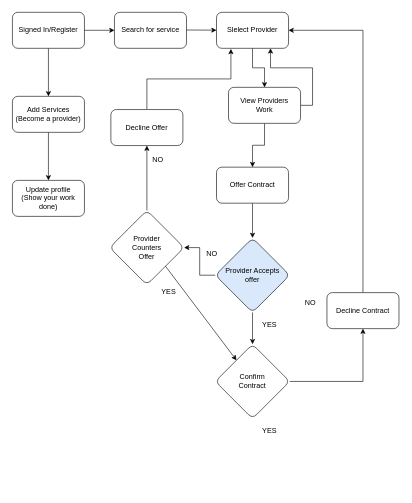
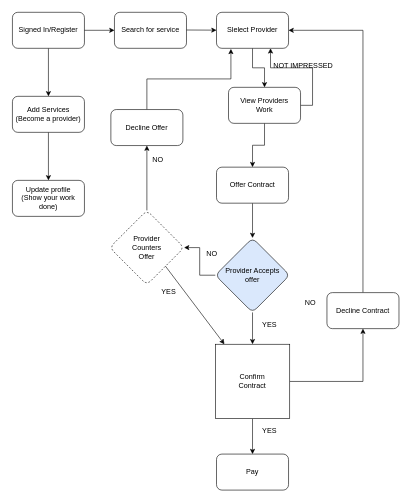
  <mxCell id="0" />
  <mxCell id="1" parent="0" />
  <mxCell id="2" value="" style="edgeStyle=orthogonalEdgeStyle;rounded=0;orthogonalLoop=1;jettySize=auto;html=1;" edge="1" parent="1" source="3" target="28"><mxGeometry relative="1" as="geometry" /></mxCell>
  <mxCell id="3" value="Signed In/Register" style="rounded=1;whiteSpace=wrap;html=1;" vertex="1" parent="1"><mxGeometry x="20" y="20" width="120" height="60" as="geometry" /></mxCell>
  <mxCell id="4" value="" style="endArrow=classic;html=1;rounded=0;exitX=1;exitY=0.5;exitDx=0;exitDy=0;" edge="1" parent="1" source="3"><mxGeometry width="50" height="50" relative="1" as="geometry"><mxPoint x="370" y="270" as="sourcePoint" /><mxPoint x="190" y="50" as="targetPoint" /></mxGeometry></mxCell>
  <mxCell id="5" value="Search for service" style="rounded=1;whiteSpace=wrap;html=1;" vertex="1" parent="1"><mxGeometry x="190" y="20" width="120" height="60" as="geometry" /></mxCell>
  <mxCell id="6" value="" style="endArrow=classic;html=1;rounded=0;exitX=1;exitY=0.5;exitDx=0;exitDy=0;" edge="1" parent="1" target="8"><mxGeometry width="50" height="50" relative="1" as="geometry"><mxPoint x="310" y="49.5" as="sourcePoint" /><mxPoint x="360" y="49.5" as="targetPoint" /></mxGeometry></mxCell>
  <mxCell id="7" value="" style="edgeStyle=orthogonalEdgeStyle;rounded=0;orthogonalLoop=1;jettySize=auto;html=1;" edge="1" parent="1" source="8" target="36"><mxGeometry relative="1" as="geometry" /></mxCell>
  <mxCell id="8" value="Slelect Provider" style="rounded=1;whiteSpace=wrap;html=1;" vertex="1" parent="1"><mxGeometry x="360" y="20" width="120" height="60" as="geometry" /></mxCell>
  <mxCell id="9" value="" style="edgeStyle=orthogonalEdgeStyle;rounded=0;orthogonalLoop=1;jettySize=auto;html=1;" edge="1" parent="1" source="10" target="13"><mxGeometry relative="1" as="geometry" /></mxCell>
  <mxCell id="10" value="Offer Contract" style="rounded=1;whiteSpace=wrap;html=1;" vertex="1" parent="1"><mxGeometry x="360" y="278" width="120" height="60" as="geometry" /></mxCell>
  <mxCell id="11" value="" style="edgeStyle=orthogonalEdgeStyle;rounded=0;orthogonalLoop=1;jettySize=auto;html=1;" edge="1" parent="1" source="13" target="15"><mxGeometry relative="1" as="geometry" /></mxCell>
  <mxCell id="12" value="" style="edgeStyle=orthogonalEdgeStyle;rounded=0;orthogonalLoop=1;jettySize=auto;html=1;" edge="1" parent="1" source="13" target="20"><mxGeometry relative="1" as="geometry" /></mxCell>
  <mxCell id="13" value="Provider Accepts&lt;br&gt;offer" style="rhombus;whiteSpace=wrap;html=1;rounded=1;fillColor=#dae8fc;" vertex="1" parent="1"><mxGeometry x="358" y="396" width="124" height="124" as="geometry" /></mxCell>
  <mxCell id="14" value="" style="edgeStyle=orthogonalEdgeStyle;rounded=0;orthogonalLoop=1;jettySize=auto;html=1;" edge="1" parent="1" source="15" target="31"><mxGeometry relative="1" as="geometry" /></mxCell>
- <mxCell id="15" value="Provider&lt;br&gt;Counters&lt;br&gt;Offer" style="rhombus;whiteSpace=wrap;html=1;rounded=1;" vertex="1" parent="1"><mxGeometry x="182" y="350" width="124" height="124" as="geometry" /></mxCell>
+ <mxCell id="15" value="Provider&lt;br&gt;Counters&lt;br&gt;Offer" style="rhombus;whiteSpace=wrap;html=1;rounded=1;dashed=1;" vertex="1" parent="1"><mxGeometry x="182" y="350" width="124" height="124" as="geometry" /></mxCell>
  <mxCell id="16" value="NO" style="text;html=1;align=center;verticalAlign=middle;resizable=0;points=[];autosize=1;strokeColor=none;fillColor=none;" vertex="1" parent="1"><mxGeometry x="334" y="410" width="36" height="24" as="geometry" /></mxCell>
  <mxCell id="17" value="YES" style="text;html=1;align=center;verticalAlign=middle;resizable=0;points=[];autosize=1;strokeColor=none;fillColor=none;" vertex="1" parent="1"><mxGeometry x="424" y="528" width="48" height="24" as="geometry" /></mxCell>
  <mxCell id="18" value="" style="edgeStyle=orthogonalEdgeStyle;rounded=0;orthogonalLoop=1;jettySize=auto;html=1;" edge="1" parent="1" source="20" target="23"><mxGeometry relative="1" as="geometry" /></mxCell>
- <mxCell id="20" value="Confirm&lt;br&gt;Contract" style="rhombus;whiteSpace=wrap;html=1;rounded=1;" vertex="1" parent="1"><mxGeometry x="358" y="573" width="124" height="124" as="geometry" /></mxCell>
+ <mxCell id="19" value="" style="edgeStyle=orthogonalEdgeStyle;rounded=0;orthogonalLoop=1;jettySize=auto;html=1;" edge="1" parent="1" source="20" target="25"><mxGeometry relative="1" as="geometry" /></mxCell>
+ <mxCell id="20" value="Confirm&lt;br&gt;Contract" style="whiteSpace=wrap;html=1;rounded=0;" vertex="1" parent="1"><mxGeometry x="358" y="573" width="124" height="124" as="geometry" /></mxCell>
  <mxCell id="21" value="" style="endArrow=classic;html=1;rounded=0;exitX=1;exitY=1;exitDx=0;exitDy=0;" edge="1" parent="1" source="15" target="20"><mxGeometry width="50" height="50" relative="1" as="geometry"><mxPoint x="280" y="340" as="sourcePoint" /><mxPoint x="330" y="290" as="targetPoint" /></mxGeometry></mxCell>
  <mxCell id="22" style="edgeStyle=orthogonalEdgeStyle;rounded=0;orthogonalLoop=1;jettySize=auto;html=1;exitX=0.5;exitY=0;exitDx=0;exitDy=0;entryX=1;entryY=0.5;entryDx=0;entryDy=0;" edge="1" parent="1" source="23" target="8"><mxGeometry relative="1" as="geometry" /></mxCell>
  <mxCell id="23" value="Decline Contract" style="whiteSpace=wrap;html=1;rounded=1;" vertex="1" parent="1"><mxGeometry x="544" y="487" width="120" height="60" as="geometry" /></mxCell>
  <mxCell id="24" value="NO" style="text;html=1;align=center;verticalAlign=middle;resizable=0;points=[];autosize=1;strokeColor=none;fillColor=none;" vertex="1" parent="1"><mxGeometry x="498" y="492" width="36" height="24" as="geometry" /></mxCell>
+ <mxCell id="25" value="Pay" style="whiteSpace=wrap;html=1;rounded=1;" vertex="1" parent="1"><mxGeometry x="360" y="756" width="120" height="60" as="geometry" /></mxCell>
  <mxCell id="26" value="YES" style="text;html=1;align=center;verticalAlign=middle;resizable=0;points=[];autosize=1;strokeColor=none;fillColor=none;" vertex="1" parent="1"><mxGeometry x="424" y="706" width="48" height="24" as="geometry" /></mxCell>
  <mxCell id="27" value="" style="edgeStyle=orthogonalEdgeStyle;rounded=0;orthogonalLoop=1;jettySize=auto;html=1;" edge="1" parent="1" source="28" target="29"><mxGeometry relative="1" as="geometry" /></mxCell>
  <mxCell id="28" value="Add Services&lt;br&gt;(Become a provider)" style="rounded=1;whiteSpace=wrap;html=1;" vertex="1" parent="1"><mxGeometry x="20" y="160" width="120" height="60" as="geometry" /></mxCell>
  <mxCell id="29" value="Update profile&lt;br&gt;(Show your work done)" style="whiteSpace=wrap;html=1;rounded=1;" vertex="1" parent="1"><mxGeometry x="20" y="300" width="120" height="60" as="geometry" /></mxCell>
  <mxCell id="30" style="edgeStyle=orthogonalEdgeStyle;rounded=0;orthogonalLoop=1;jettySize=auto;html=1;exitX=0.5;exitY=0;exitDx=0;exitDy=0;entryX=0.2;entryY=1.017;entryDx=0;entryDy=0;entryPerimeter=0;" edge="1" parent="1" source="31" target="8"><mxGeometry relative="1" as="geometry" /></mxCell>
  <mxCell id="31" value="Decline Offer" style="whiteSpace=wrap;html=1;rounded=1;" vertex="1" parent="1"><mxGeometry x="184" y="182" width="120" height="60" as="geometry" /></mxCell>
  <mxCell id="32" value="YES" style="text;html=1;align=center;verticalAlign=middle;resizable=0;points=[];autosize=1;strokeColor=none;fillColor=none;" vertex="1" parent="1"><mxGeometry x="256" y="474" width="48" height="24" as="geometry" /></mxCell>
  <mxCell id="33" value="NO" style="text;html=1;align=center;verticalAlign=middle;resizable=0;points=[];autosize=1;strokeColor=none;fillColor=none;" vertex="1" parent="1"><mxGeometry x="244" y="254" width="36" height="24" as="geometry" /></mxCell>
  <mxCell id="34" style="edgeStyle=orthogonalEdgeStyle;rounded=0;orthogonalLoop=1;jettySize=auto;html=1;exitX=0.5;exitY=1;exitDx=0;exitDy=0;entryX=0.5;entryY=0;entryDx=0;entryDy=0;" edge="1" parent="1" source="36" target="10"><mxGeometry relative="1" as="geometry" /></mxCell>
  <mxCell id="35" style="edgeStyle=orthogonalEdgeStyle;rounded=0;orthogonalLoop=1;jettySize=auto;html=1;exitX=1;exitY=0.5;exitDx=0;exitDy=0;entryX=0.75;entryY=1;entryDx=0;entryDy=0;" edge="1" parent="1" source="36" target="8"><mxGeometry relative="1" as="geometry" /></mxCell>
  <mxCell id="36" value="View Providers&lt;br&gt;Work" style="rounded=1;whiteSpace=wrap;html=1;" vertex="1" parent="1"><mxGeometry x="380" y="145" width="120" height="60" as="geometry" /></mxCell>
+ <mxCell id="37" value="NOT IMPRESSED" style="text;html=1;align=center;verticalAlign=middle;resizable=0;points=[];autosize=1;strokeColor=none;fillColor=none;" vertex="1" parent="1"><mxGeometry x="444" y="98" width="120" height="24" as="geometry" /></mxCell>
